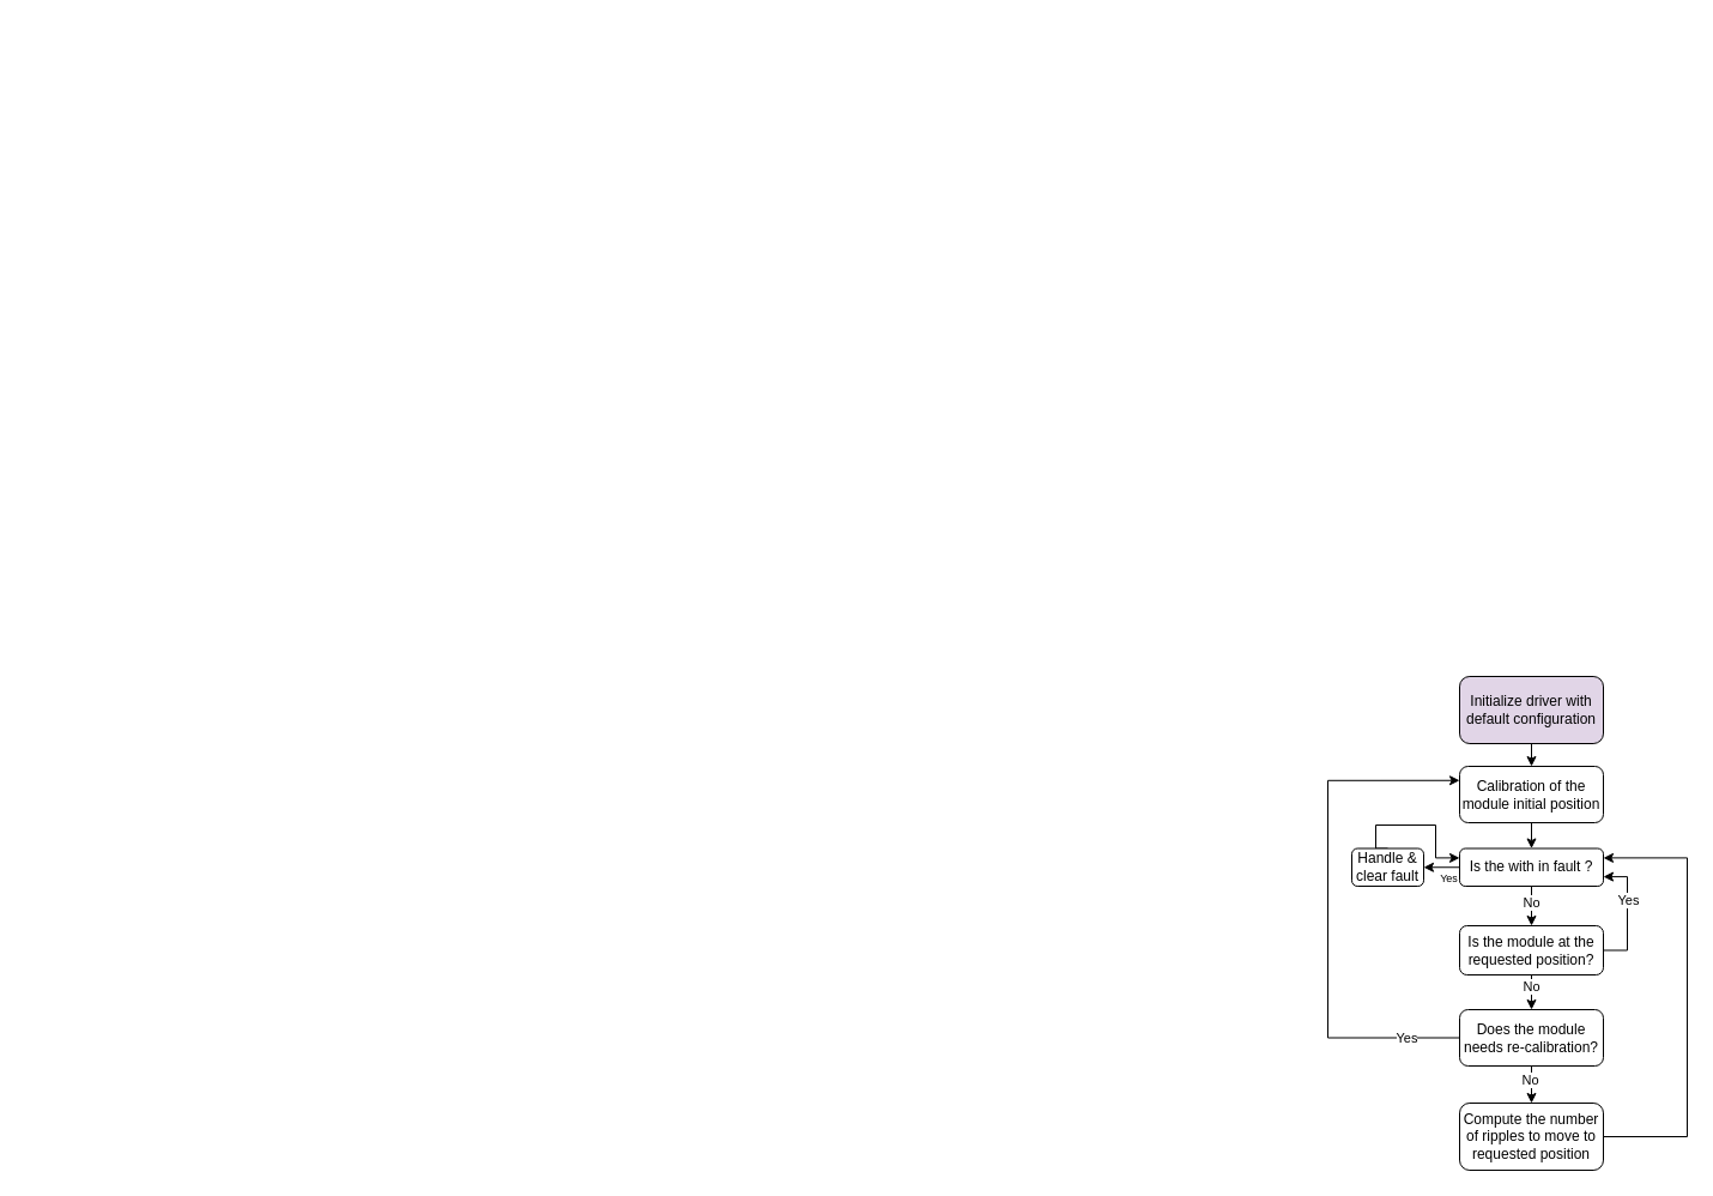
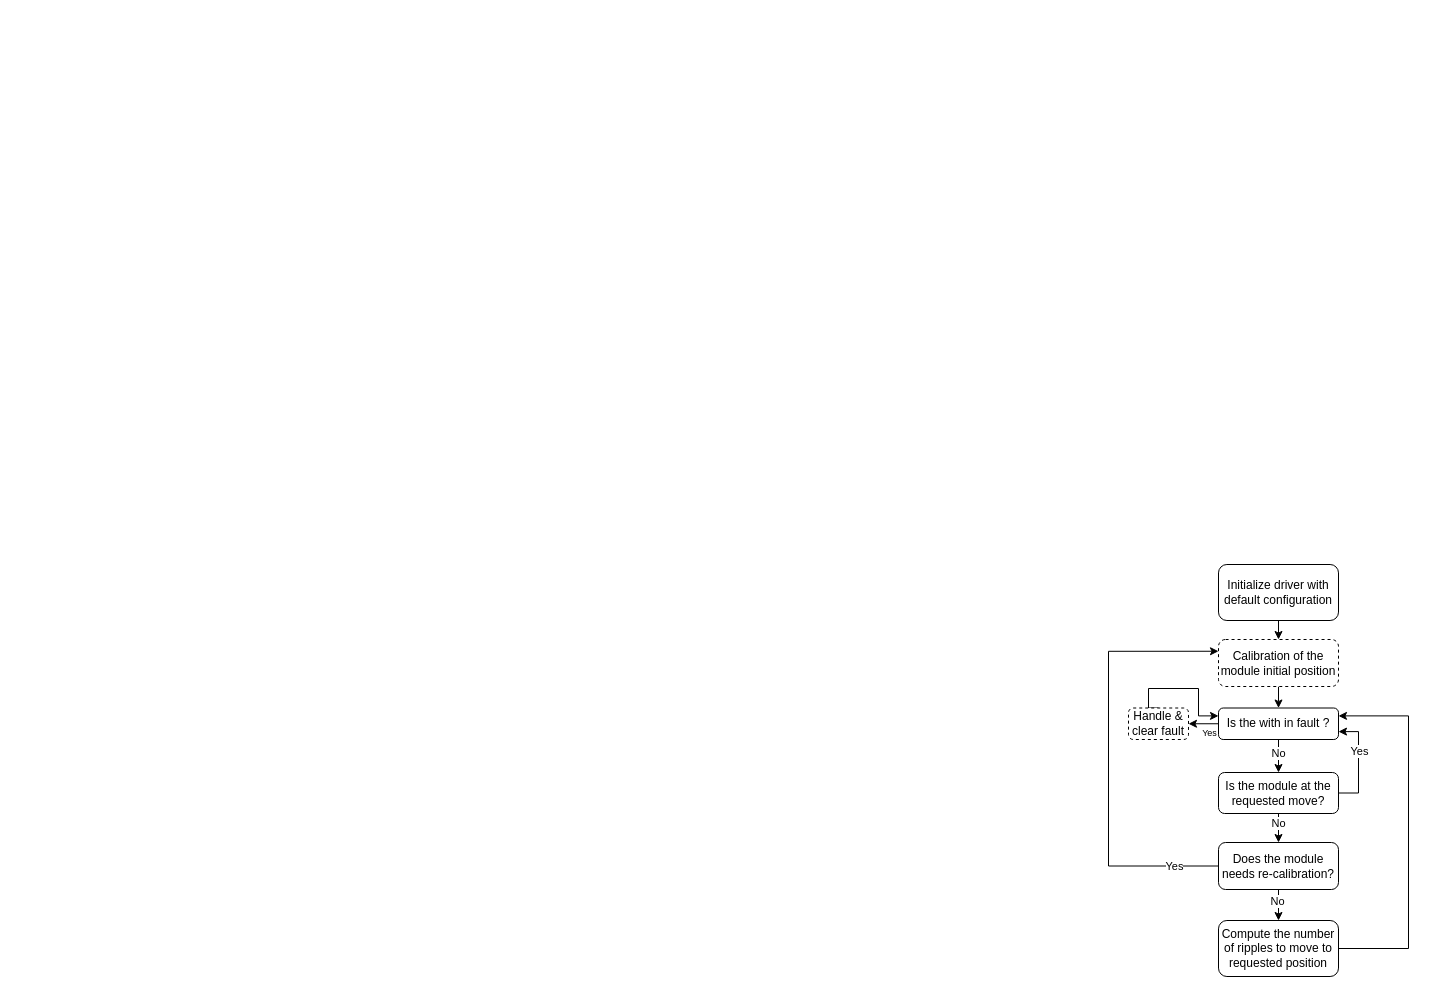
  <mxCell id="0" />
  <mxCell id="1" parent="0" />
  <mxCell id="2" style="edgeStyle=orthogonalEdgeStyle;rounded=0;orthogonalLoop=1;jettySize=auto;html=1;exitX=0.5;exitY=1;exitDx=0;exitDy=0;entryX=0.5;entryY=0;entryDx=0;entryDy=0;endArrow=none;endFill=0;strokeWidth=2;strokeColor=#FF0000;" parent="1" edge="1"><mxGeometry relative="1" as="geometry"><mxPoint x="20.5" y="54" as="targetPoint" /></mxGeometry></mxCell>
  <mxCell id="3" style="edgeStyle=orthogonalEdgeStyle;rounded=0;orthogonalLoop=1;jettySize=auto;html=1;exitX=0.5;exitY=0;exitDx=0;exitDy=0;entryX=0.5;entryY=1;entryDx=0;entryDy=0;strokeColor=#FF0000;strokeWidth=2;align=center;verticalAlign=middle;fontFamily=Helvetica;fontSize=11;fontColor=default;labelBackgroundColor=default;endArrow=none;endFill=0;" parent="1" edge="1"><mxGeometry relative="1" as="geometry"><mxPoint x="20.5" y="20" as="sourcePoint" /></mxGeometry></mxCell>
  <mxCell id="4" style="edgeStyle=orthogonalEdgeStyle;rounded=0;orthogonalLoop=1;jettySize=auto;html=1;exitX=0.5;exitY=1;exitDx=0;exitDy=0;entryX=0.5;entryY=0;entryDx=0;entryDy=0;" parent="1" source="5" target="22" edge="1"><mxGeometry relative="1" as="geometry" /></mxCell>
- <mxCell id="5" value="Initialize driver with default configuration" style="rounded=1;whiteSpace=wrap;html=1;fillColor=#e1d5e7;" parent="1" vertex="1"><mxGeometry x="1218" y="564" width="120" height="56" as="geometry" /></mxCell>
+ <mxCell id="5" value="Initialize driver with default configuration" style="rounded=1;whiteSpace=wrap;html=1;" parent="1" vertex="1"><mxGeometry x="1218" y="564" width="120" height="56" as="geometry" /></mxCell>
  <mxCell id="6" style="edgeStyle=orthogonalEdgeStyle;rounded=0;orthogonalLoop=1;jettySize=auto;html=1;exitX=0.5;exitY=1;exitDx=0;exitDy=0;" parent="1" source="10" target="15" edge="1"><mxGeometry relative="1" as="geometry" /></mxCell>
  <mxCell id="7" value="No" style="edgeLabel;html=1;align=center;verticalAlign=middle;resizable=0;points=[];" parent="6" vertex="1" connectable="0"><mxGeometry x="-0.454" y="-1" relative="1" as="geometry"><mxPoint as="offset" /></mxGeometry></mxCell>
  <mxCell id="8" style="edgeStyle=orthogonalEdgeStyle;rounded=0;orthogonalLoop=1;jettySize=auto;html=1;exitX=0;exitY=0.5;exitDx=0;exitDy=0;entryX=1;entryY=0.5;entryDx=0;entryDy=0;" parent="1" source="10" target="25" edge="1"><mxGeometry relative="1" as="geometry" /></mxCell>
  <mxCell id="9" value="&lt;font style=&quot;font-size: 9px;&quot;&gt;Yes&lt;/font&gt;" style="edgeLabel;html=1;align=center;verticalAlign=middle;resizable=0;points=[];" parent="8" vertex="1" connectable="0"><mxGeometry x="-0.072" y="2" relative="1" as="geometry"><mxPoint x="4" y="6" as="offset" /></mxGeometry></mxCell>
  <mxCell id="10" value="Is the with in fault ?" style="rounded=1;whiteSpace=wrap;html=1;" parent="1" vertex="1"><mxGeometry x="1218" y="707.5" width="120" height="31.5" as="geometry" /></mxCell>
  <mxCell id="11" style="edgeStyle=orthogonalEdgeStyle;rounded=0;orthogonalLoop=1;jettySize=auto;html=1;exitX=0.5;exitY=1;exitDx=0;exitDy=0;entryX=0.5;entryY=0;entryDx=0;entryDy=0;" parent="1" source="15" target="20" edge="1"><mxGeometry relative="1" as="geometry" /></mxCell>
  <mxCell id="12" value="No" style="edgeLabel;html=1;align=center;verticalAlign=middle;resizable=0;points=[];" parent="11" vertex="1" connectable="0"><mxGeometry x="-0.362" y="-1" relative="1" as="geometry"><mxPoint as="offset" /></mxGeometry></mxCell>
  <mxCell id="13" style="edgeStyle=orthogonalEdgeStyle;rounded=0;orthogonalLoop=1;jettySize=auto;html=1;exitX=1;exitY=0.5;exitDx=0;exitDy=0;entryX=1;entryY=0.75;entryDx=0;entryDy=0;" parent="1" source="15" target="10" edge="1"><mxGeometry relative="1" as="geometry" /></mxCell>
  <mxCell id="14" value="Yes" style="edgeLabel;html=1;align=center;verticalAlign=middle;resizable=0;points=[];" parent="13" vertex="1" connectable="0"><mxGeometry x="0.218" relative="1" as="geometry"><mxPoint as="offset" /></mxGeometry></mxCell>
- <mxCell id="15" value="Is the module at the requested position?" style="rounded=1;whiteSpace=wrap;html=1;" parent="1" vertex="1"><mxGeometry x="1218" y="772" width="120" height="41" as="geometry" /></mxCell>
+ <mxCell id="15" value="Is the module at the requested move?" style="rounded=1;whiteSpace=wrap;html=1;" parent="1" vertex="1"><mxGeometry x="1218" y="772" width="120" height="41" as="geometry" /></mxCell>
  <mxCell id="16" style="edgeStyle=orthogonalEdgeStyle;rounded=0;orthogonalLoop=1;jettySize=auto;html=1;exitX=0.5;exitY=1;exitDx=0;exitDy=0;entryX=0.5;entryY=0;entryDx=0;entryDy=0;" parent="1" source="20" target="23" edge="1"><mxGeometry relative="1" as="geometry" /></mxCell>
  <mxCell id="17" value="No" style="edgeLabel;html=1;align=center;verticalAlign=middle;resizable=0;points=[];" parent="16" vertex="1" connectable="0"><mxGeometry x="-0.29" y="-2" relative="1" as="geometry"><mxPoint as="offset" /></mxGeometry></mxCell>
  <mxCell id="18" style="edgeStyle=orthogonalEdgeStyle;rounded=0;orthogonalLoop=1;jettySize=auto;html=1;exitX=0;exitY=0.5;exitDx=0;exitDy=0;entryX=0;entryY=0.25;entryDx=0;entryDy=0;" parent="1" source="20" target="22" edge="1"><mxGeometry relative="1" as="geometry"><Array as="points"><mxPoint x="1108" y="865" /><mxPoint x="1108" y="651" /></Array></mxGeometry></mxCell>
  <mxCell id="19" value="Yes" style="edgeLabel;html=1;align=center;verticalAlign=middle;resizable=0;points=[];" parent="18" vertex="1" connectable="0"><mxGeometry x="-0.791" relative="1" as="geometry"><mxPoint as="offset" /></mxGeometry></mxCell>
  <mxCell id="20" value="Does the module needs re-calibration?" style="rounded=1;whiteSpace=wrap;html=1;" parent="1" vertex="1"><mxGeometry x="1218" y="842" width="120" height="47" as="geometry" /></mxCell>
  <mxCell id="21" style="edgeStyle=orthogonalEdgeStyle;rounded=0;orthogonalLoop=1;jettySize=auto;html=1;exitX=0.5;exitY=1;exitDx=0;exitDy=0;entryX=0.5;entryY=0;entryDx=0;entryDy=0;" parent="1" source="22" target="10" edge="1"><mxGeometry relative="1" as="geometry" /></mxCell>
- <mxCell id="22" value="Calibration of the module initial position" style="rounded=1;whiteSpace=wrap;html=1;" parent="1" vertex="1"><mxGeometry x="1218" y="639" width="120" height="47" as="geometry" /></mxCell>
+ <mxCell id="22" value="Calibration of the module initial position" style="rounded=1;whiteSpace=wrap;html=1;dashed=1;" parent="1" vertex="1"><mxGeometry x="1218" y="639" width="120" height="47" as="geometry" /></mxCell>
  <mxCell id="23" value="Compute the number of ripples to move to requested position" style="rounded=1;whiteSpace=wrap;html=1;" parent="1" vertex="1"><mxGeometry x="1218" y="920" width="120" height="56" as="geometry" /></mxCell>
  <mxCell id="24" style="edgeStyle=orthogonalEdgeStyle;rounded=0;orthogonalLoop=1;jettySize=auto;html=1;exitX=0.5;exitY=0;exitDx=0;exitDy=0;entryX=0;entryY=0.25;entryDx=0;entryDy=0;" parent="1" source="25" target="10" edge="1"><mxGeometry relative="1" as="geometry"><Array as="points"><mxPoint x="1148" y="688" /><mxPoint x="1198" y="688" /><mxPoint x="1198" y="715" /></Array></mxGeometry></mxCell>
- <mxCell id="25" value="Handle &amp;amp; clear fault" style="rounded=1;whiteSpace=wrap;html=1;" parent="1" vertex="1"><mxGeometry x="1128" y="707.5" width="60" height="31.5" as="geometry" /></mxCell>
+ <mxCell id="25" value="Handle &amp;amp; clear fault" style="rounded=1;whiteSpace=wrap;html=1;dashed=1;" parent="1" vertex="1"><mxGeometry x="1128" y="707.5" width="60" height="31.5" as="geometry" /></mxCell>
  <mxCell id="26" style="edgeStyle=orthogonalEdgeStyle;rounded=0;orthogonalLoop=1;jettySize=auto;html=1;exitX=1;exitY=0.5;exitDx=0;exitDy=0;entryX=1;entryY=0.25;entryDx=0;entryDy=0;" parent="1" source="23" target="10" edge="1"><mxGeometry relative="1" as="geometry"><mxPoint x="1338" y="963" as="sourcePoint" /><mxPoint x="1338" y="708" as="targetPoint" /><Array as="points"><mxPoint x="1408" y="948" /><mxPoint x="1408" y="715" /><mxPoint x="1338" y="715" /></Array></mxGeometry></mxCell>
